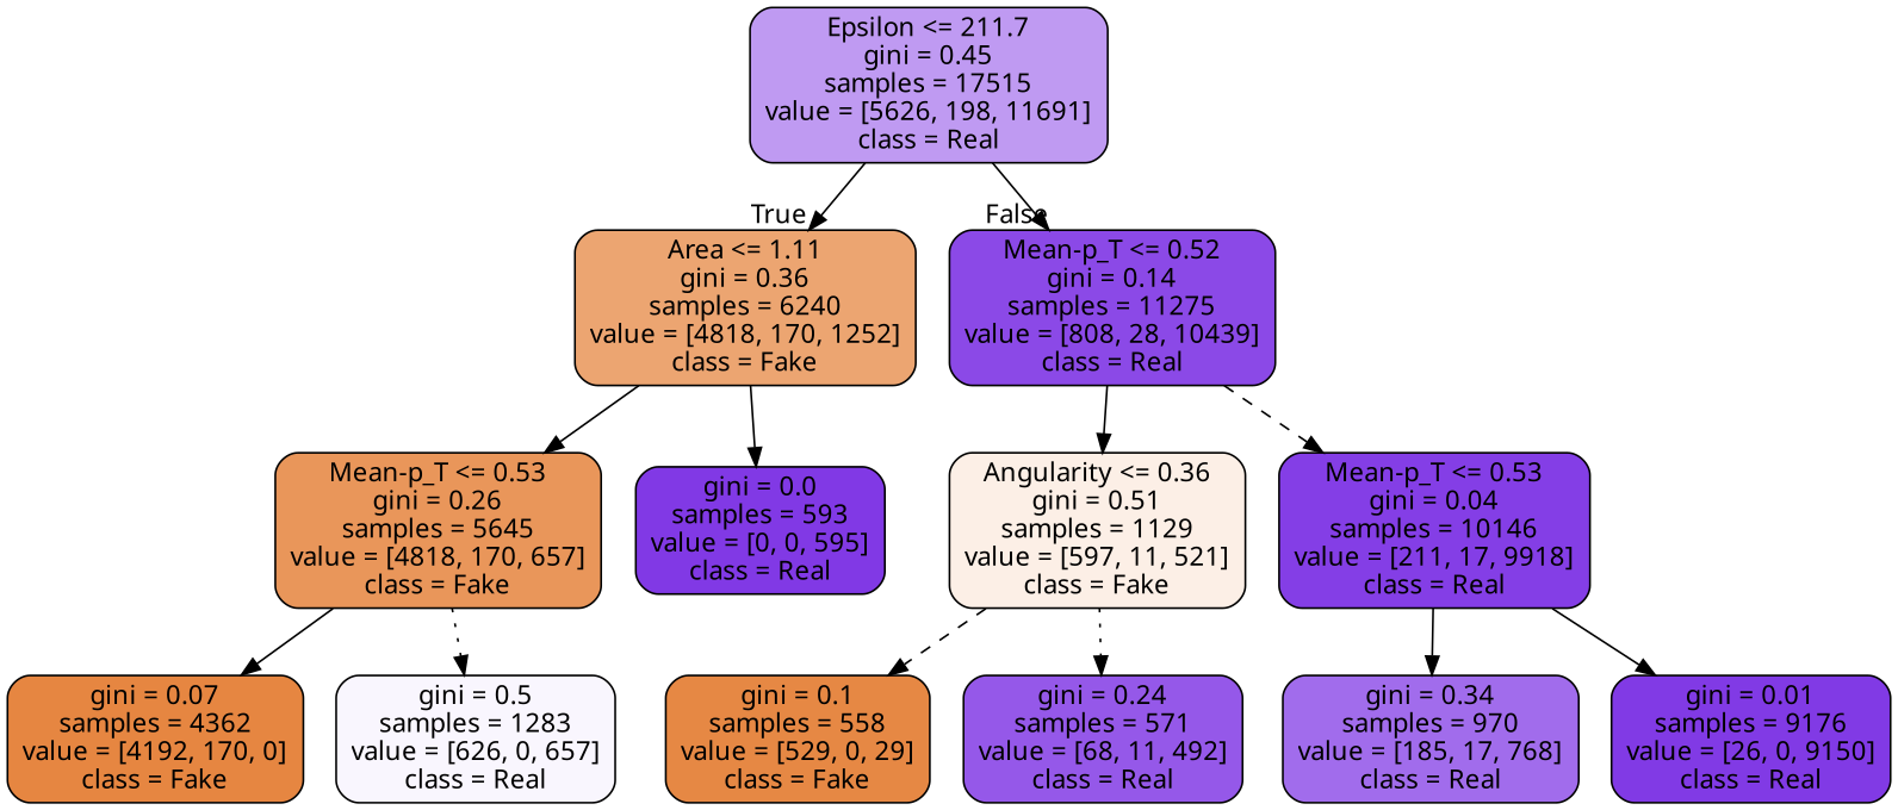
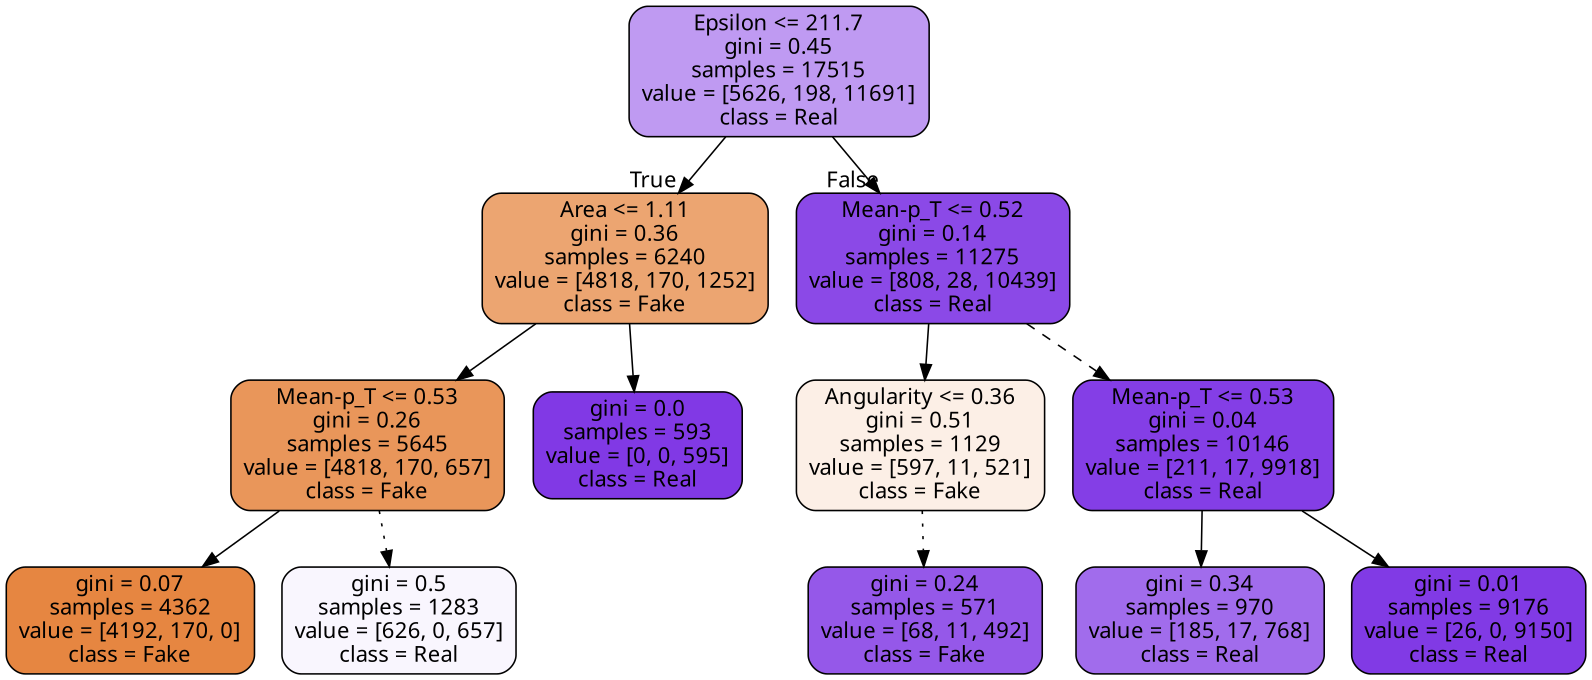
  digraph {
    fontname="Noto Sans"
    node [color=black fontname="Noto Sans" shape=box style="filled, rounded"]
    edge [fontname="Noto Sans" style=solid]
    n1 [fillcolor="#bf9af2" label="Epsilon <= 211.7\ngini = 0.45\nsamples = 17515\nvalue = [5626, 198, 11691]\nclass = Real"]
    n2 [fillcolor="#eca571" label="Area <= 1.11\ngini = 0.36\nsamples = 6240\nvalue = [4818, 170, 1252]\nclass = Fake"]
    n3 [fillcolor="#8b49e7" label="Mean-p_T <= 0.52\ngini = 0.14\nsamples = 11275\nvalue = [808, 28, 10439]\nclass = Real"]
    n4 [fillcolor="#e9965a" label="Mean-p_T <= 0.53\ngini = 0.26\nsamples = 5645\nvalue = [4818, 170, 657]\nclass = Fake"]
    n5 [fillcolor="#8139e5" label="gini = 0.0\nsamples = 593\nvalue = [0, 0, 595]\nclass = Real"]
    n6 [fillcolor="#fcefe6" label="Angularity <= 0.36\ngini = 0.51\nsamples = 1129\nvalue = [597, 11, 521]\nclass = Fake"]
    n7 [fillcolor="#843ee6" label="Mean-p_T <= 0.53\ngini = 0.04\nsamples = 10146\nvalue = [211, 17, 9918]\nclass = Real"]
    n8 [fillcolor="#e68641" label="gini = 0.07\nsamples = 4362\nvalue = [4192, 170, 0]\nclass = Fake"]
    n9 [fillcolor="#f9f6fe" label="gini = 0.5\nsamples = 1283\nvalue = [626, 0, 657]\nclass = Real"]
-   n10 [fillcolor="#e68844" label="gini = 0.1\nsamples = 558\nvalue = [529, 0, 29]\nclass = Fake"]
-   n11 [fillcolor="#9558e9" label="gini = 0.24\nsamples = 571\nvalue = [68, 11, 492]\nclass = Real"]
+   n11 [fillcolor="#9558e9" label="gini = 0.24\nsamples = 571\nvalue = [68, 11, 492]\nclass = Fake"]
    n12 [fillcolor="#a16cec" label="gini = 0.34\nsamples = 970\nvalue = [185, 17, 768]\nclass = Real"]
    n13 [fillcolor="#813ae5" label="gini = 0.01\nsamples = 9176\nvalue = [26, 0, 9150]\nclass = Real"]
    n1 -> n2 [headlabel=True labelangle=45 labeldistance=2.5]
    n1 -> n3 [headlabel=False labelangle=-45 labeldistance=2.5]
    n2 -> n4
    n2 -> n5
    n3 -> n6
    n3 -> n7 [style=dashed]
    n4 -> n8
    n4 -> n9 [style=dotted]
-   n6 -> n10 [style=dashed]
    n6 -> n11 [style=dotted]
    n7 -> n12
    n7 -> n13
  }
